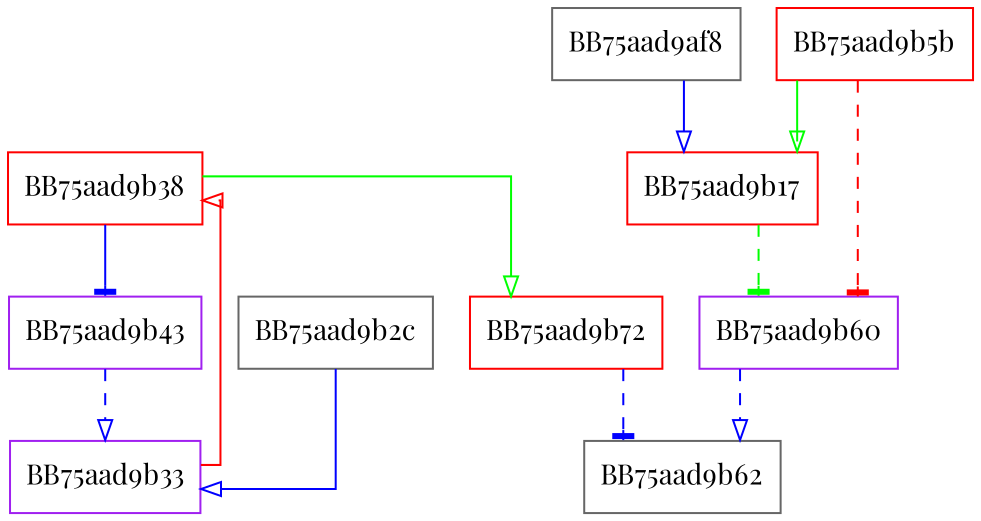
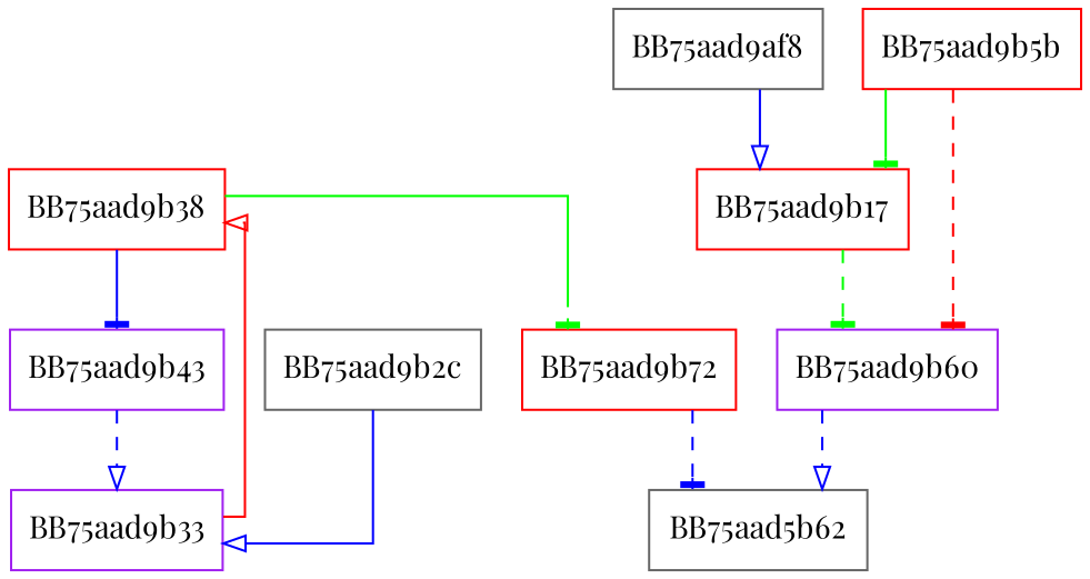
  digraph {
    fontname="Playfair Display"
    splines=ortho
    node [color=red fontname="Playfair Display" shape=box]
    edge [arrowhead=onormal color=blue fontname="Playfair Display" style=solid]
    BB75aad9b17
    BB75aad9af8 [color=gray40]
    BB75aad9b60 [color=purple]
-   BB75aad9b62 [color=gray40]
+   BB75aad9b62 [color=gray40 label=BB75aad5b62]
    BB75aad9b33 [color=purple]
    BB75aad9b2c [color=gray40]
    BB75aad9b38
    BB75aad9b5b
    BB75aad9b72
    BB75aad9b43 [color=purple]
    BB75aad9b17 -> BB75aad9b60 [arrowhead=tee color=green style=dashed]
    BB75aad9af8 -> BB75aad9b17
    BB75aad9b60 -> BB75aad9b62 [style=dashed]
    BB75aad9b33 -> BB75aad9b38 [color=red]
    BB75aad9b2c -> BB75aad9b33
-   BB75aad9b38 -> BB75aad9b72 [color=green]
+   BB75aad9b38 -> BB75aad9b72 [arrowhead=tee color=green]
    BB75aad9b38 -> BB75aad9b43 [arrowhead=tee]
-   BB75aad9b5b -> BB75aad9b17 [color=green]
+   BB75aad9b5b -> BB75aad9b17 [arrowhead=tee color=green]
    BB75aad9b5b -> BB75aad9b60 [arrowhead=tee color=red style=dashed]
    BB75aad9b72 -> BB75aad9b62 [arrowhead=tee style=dashed]
    BB75aad9b43 -> BB75aad9b33 [style=dashed]
  }
